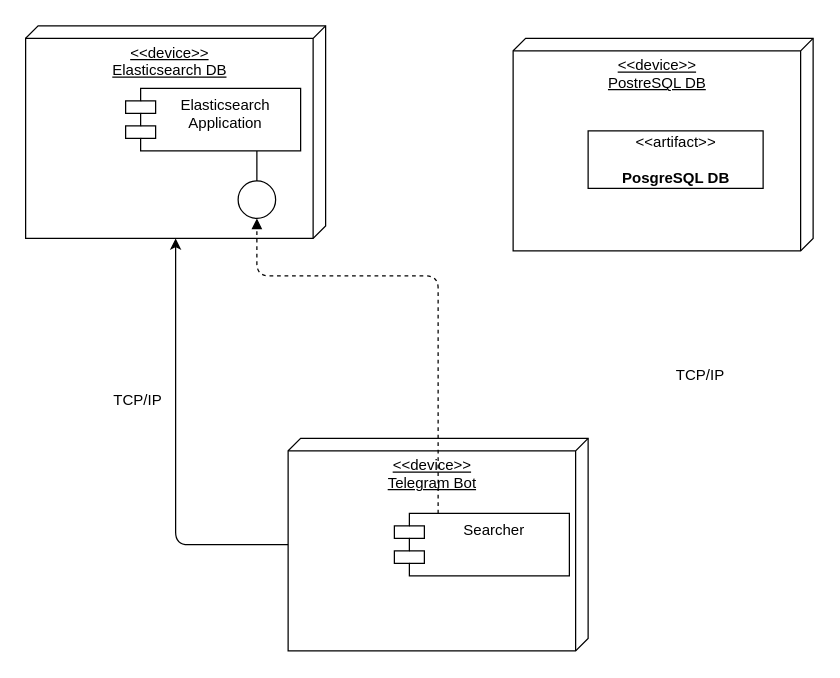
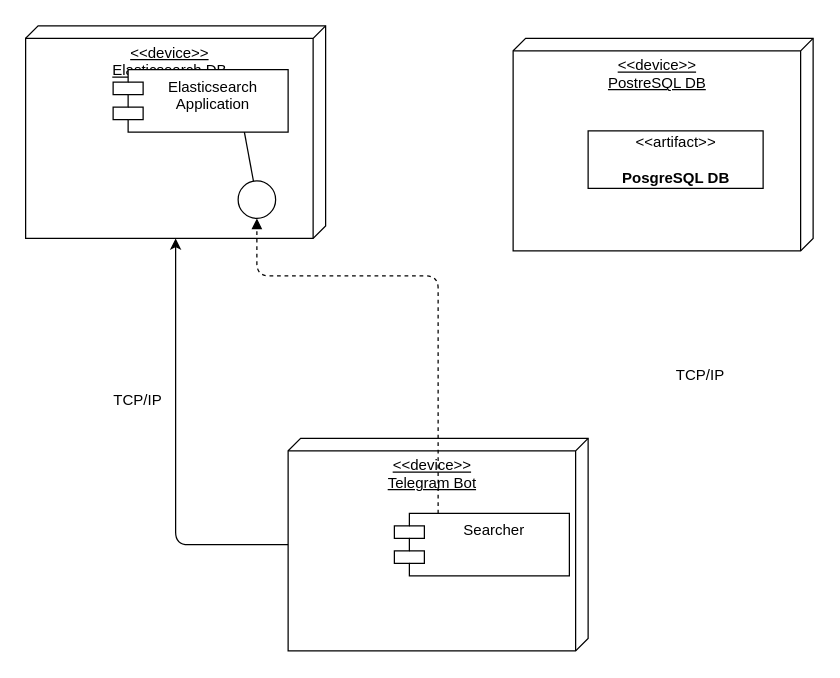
  <mxCell id="0" />
  <mxCell id="1" parent="0" />
  <mxCell id="2" value="&amp;lt;&amp;lt;device&amp;gt;&amp;gt;&lt;br&gt;Elasticsearch DB" style="verticalAlign=top;align=center;spacingTop=8;spacingLeft=2;spacingRight=12;shape=cube;size=10;direction=south;fontStyle=4;html=1;" vertex="1" parent="1"><mxGeometry x="20" y="20" width="240" height="170" as="geometry" /></mxCell>
- <mxCell id="3" value="Elasticsearch &#10;Application" style="shape=module;align=left;spacingLeft=20;align=center;verticalAlign=top;jettyWidth=24;jettyHeight=10;" vertex="1" parent="1"><mxGeometry x="100" y="70" width="140" height="50" as="geometry" /></mxCell>
+ <mxCell id="3" value="Elasticsearch &#10;Application" style="shape=module;align=left;spacingLeft=20;align=center;verticalAlign=top;jettyWidth=24;jettyHeight=10;" vertex="1" parent="1"><mxGeometry x="90" y="55" width="140" height="50" as="geometry" /></mxCell>
  <mxCell id="4" value="" style="ellipse;whiteSpace=wrap;html=1;aspect=fixed;" vertex="1" parent="1"><mxGeometry x="190" y="144" width="30" height="30" as="geometry" /></mxCell>
  <mxCell id="5" value="" style="endArrow=none;html=1;entryX=0.75;entryY=1;entryDx=0;entryDy=0;" edge="1" parent="1" source="4" target="3"><mxGeometry width="50" height="50" relative="1" as="geometry"><mxPoint x="110" y="100" as="sourcePoint" /><mxPoint x="160" y="50" as="targetPoint" /></mxGeometry></mxCell>
  <mxCell id="6" value="&amp;lt;&amp;lt;device&amp;gt;&amp;gt;&lt;br&gt;PostreSQL DB" style="verticalAlign=top;align=center;spacingTop=8;spacingLeft=2;spacingRight=12;shape=cube;size=10;direction=south;fontStyle=4;html=1;" vertex="1" parent="1"><mxGeometry x="410" y="30" width="240" height="170" as="geometry" /></mxCell>
  <mxCell id="7" value="&amp;lt;&amp;lt;artifact&amp;gt;&amp;gt;&lt;br&gt;&lt;br&gt;&lt;b&gt;PosgreSQL DB&lt;/b&gt;" style="text;html=1;align=center;verticalAlign=middle;dashed=0;fillColor=#ffffff;strokeColor=#000000;" vertex="1" parent="1"><mxGeometry x="470" y="104" width="140" height="46" as="geometry" /></mxCell>
  <mxCell id="8" value="&amp;lt;&amp;lt;device&amp;gt;&amp;gt;&lt;br&gt;Telegram Bot" style="verticalAlign=top;align=center;spacingTop=8;spacingLeft=2;spacingRight=12;shape=cube;size=10;direction=south;fontStyle=4;html=1;" vertex="1" parent="1"><mxGeometry x="230" y="350" width="240" height="170" as="geometry" /></mxCell>
  <mxCell id="9" value="Searcher" style="shape=module;align=left;spacingLeft=20;align=center;verticalAlign=top;jettyWidth=24;jettyHeight=10;" vertex="1" parent="1"><mxGeometry x="315" y="410" width="140" height="50" as="geometry" /></mxCell>
  <mxCell id="10" value="" style="html=1;verticalAlign=bottom;labelBackgroundColor=none;endArrow=block;endFill=1;dashed=1;exitX=0.25;exitY=0;exitDx=0;exitDy=0;" edge="1" parent="1" source="9" target="4"><mxGeometry width="160" relative="1" as="geometry"><mxPoint x="300" y="190" as="sourcePoint" /><mxPoint x="460" y="190" as="targetPoint" /><Array as="points"><mxPoint x="350" y="220" /><mxPoint x="205" y="220" /></Array></mxGeometry></mxCell>
  <mxCell id="11" value="" style="endArrow=classic;html=1;" edge="1" parent="1" source="8" target="2"><mxGeometry width="50" height="50" relative="1" as="geometry"><mxPoint x="421.2" y="290" as="sourcePoint" /><mxPoint x="478.8" y="210" as="targetPoint" /><Array as="points"><mxPoint x="140" y="435" /></Array></mxGeometry></mxCell>
  <mxCell id="12" style="edgeStyle=orthogonalEdgeStyle;rounded=0;orthogonalLoop=1;jettySize=auto;html=1;exitX=0.5;exitY=1;exitDx=0;exitDy=0;" edge="1" parent="1" source="3" target="3"><mxGeometry relative="1" as="geometry" /></mxCell>
  <mxCell id="13" value="TCP/IP" style="text;html=1;strokeColor=none;fillColor=none;align=center;verticalAlign=middle;whiteSpace=wrap;rounded=0;" vertex="1" parent="1"><mxGeometry x="540" y="290" width="40" height="20" as="geometry" /></mxCell>
  <mxCell id="14" value="TCP/IP" style="text;html=1;strokeColor=none;fillColor=none;align=center;verticalAlign=middle;whiteSpace=wrap;rounded=0;" vertex="1" parent="1"><mxGeometry x="90" y="310" width="40" height="20" as="geometry" /></mxCell>
